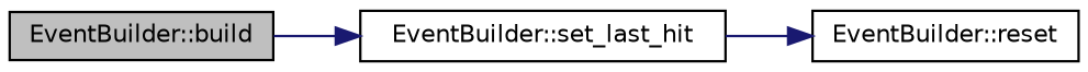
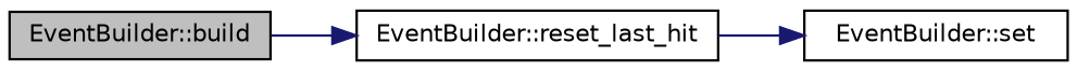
  digraph {
    rankdir=LR
    node [color=black fillcolor=white fontname=Helvetica fontsize=10 shape=record style=filled]
    edge [color=midnightblue fontname=Helvetica fontsize=10 labelfontname=Helvetica labelfontsize=10 style=solid]
    n1 [fillcolor=grey75 fontcolor=black height=0.2 label="EventBuilder::build" width=0.4]
-   n2 [height=0.2 label="EventBuilder::set_last_hit" width=0.4]
-   n3 [height=0.2 label="EventBuilder::reset" width=0.4]
+   n2 [height=0.2 label="EventBuilder::reset_last_hit" width=0.4]
+   n3 [height=0.2 label="EventBuilder::set" width=0.4]
    n1 -> n2
    n2 -> n3
  }
